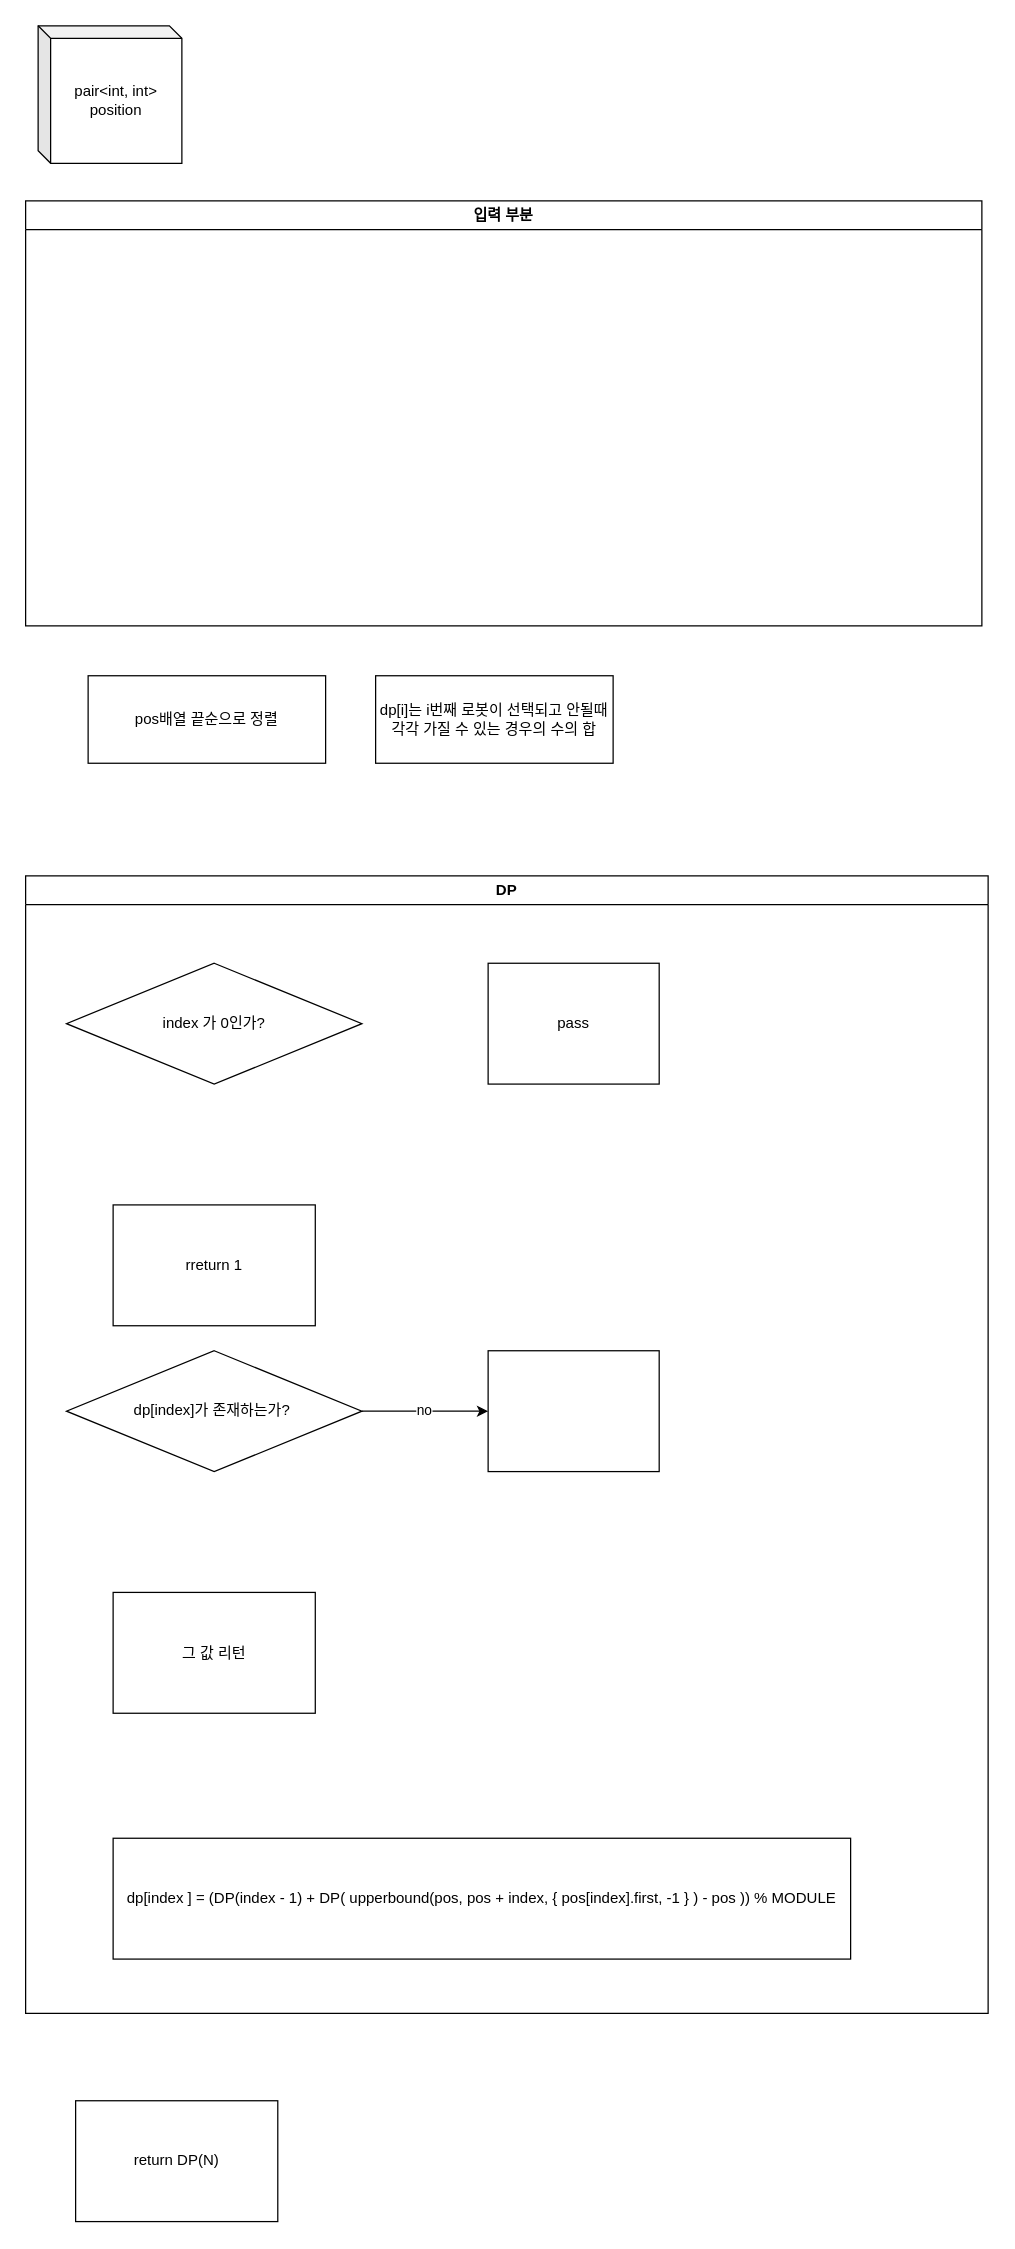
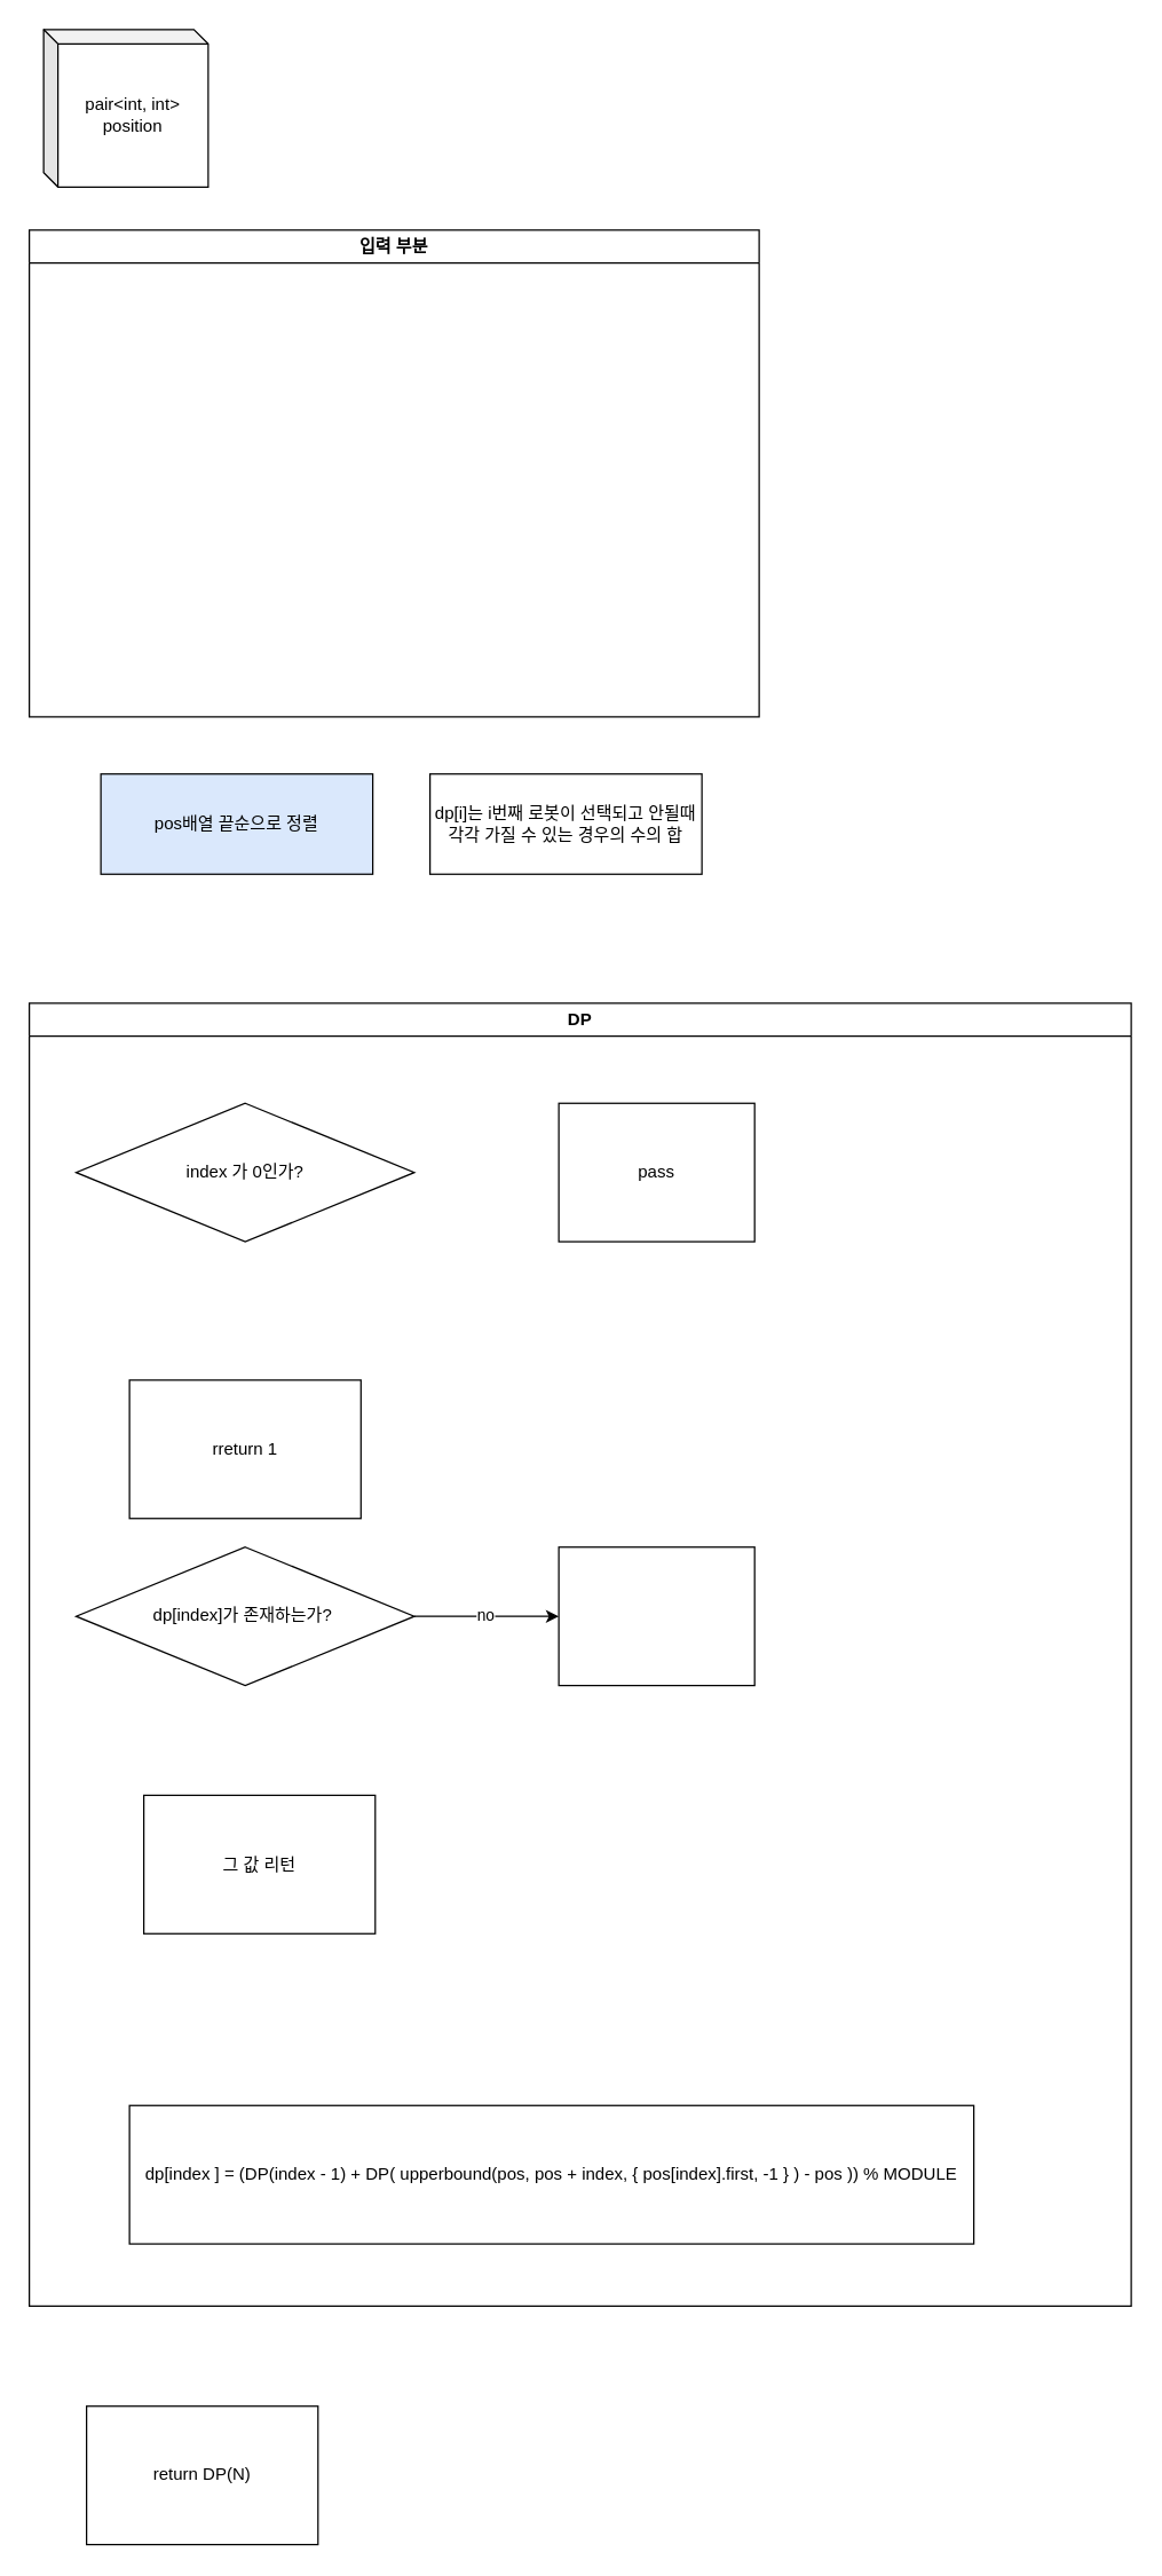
  <mxCell id="0" />
  <mxCell id="1" parent="0" />
  <mxCell id="2" value="pair&amp;lt;int, int&amp;gt; position" style="shape=cube;whiteSpace=wrap;html=1;boundedLbl=1;backgroundOutline=1;darkOpacity=0.05;darkOpacity2=0.1;size=10;" vertex="1" parent="1"><mxGeometry x="30" y="20" width="115" height="110" as="geometry" /></mxCell>
- <mxCell id="3" value="입력 부분" style="swimlane;whiteSpace=wrap;html=1;" vertex="1" parent="1"><mxGeometry x="20" y="160" width="765" height="340" as="geometry" /></mxCell>
+ <mxCell id="3" value="입력 부분" style="swimlane;whiteSpace=wrap;html=1;" vertex="1" parent="1"><mxGeometry x="20" y="160" width="510" height="340" as="geometry" /></mxCell>
  <mxCell id="4" value="DP" style="swimlane;whiteSpace=wrap;html=1;" vertex="1" parent="1"><mxGeometry x="20" y="700" width="770" height="910" as="geometry" /></mxCell>
  <mxCell id="5" value="" style="group" vertex="1" connectable="0" parent="4"><mxGeometry x="70" y="70" width="436.85" height="290" as="geometry" /></mxCell>
  <mxCell id="6" value="index 가 0인가?" style="rhombus;whiteSpace=wrap;html=1;" vertex="1" parent="5"><mxGeometry x="-37.322" width="236.373" height="96.667" as="geometry" /></mxCell>
  <mxCell id="7" value="rreturn 1" style="whiteSpace=wrap;html=1;rounded=0;" vertex="1" parent="5"><mxGeometry y="193.333" width="161.729" height="96.667" as="geometry" /></mxCell>
  <mxCell id="8" value="pass" style="whiteSpace=wrap;html=1;rounded=0;" vertex="1" parent="5"><mxGeometry x="300.003" width="136.847" height="96.667" as="geometry" /></mxCell>
  <mxCell id="9" value="" style="group" vertex="1" connectable="0" parent="4"><mxGeometry x="70" y="380" width="436.85" height="290" as="geometry" /></mxCell>
  <mxCell id="10" value="dp[index]가 존재하는가?&amp;nbsp;" style="rhombus;whiteSpace=wrap;html=1;" vertex="1" parent="9"><mxGeometry x="-37.322" width="236.373" height="96.667" as="geometry" /></mxCell>
- <mxCell id="11" value="그 값 리턴" style="whiteSpace=wrap;html=1;rounded=0;" vertex="1" parent="9"><mxGeometry y="193.333" width="161.729" height="96.667" as="geometry" /></mxCell>
+ <mxCell id="11" value="그 값 리턴" style="whiteSpace=wrap;html=1;rounded=0;" vertex="1" parent="9"><mxGeometry x="10" y="173.333" width="161.729" height="96.667" as="geometry" /></mxCell>
  <mxCell id="12" value="" style="whiteSpace=wrap;html=1;rounded=0;" vertex="1" parent="9"><mxGeometry x="300.003" width="136.847" height="96.667" as="geometry" /></mxCell>
  <mxCell id="13" value="no" style="edgeStyle=orthogonalEdgeStyle;rounded=0;orthogonalLoop=1;jettySize=auto;html=1;" edge="1" parent="9" source="10" target="12"><mxGeometry relative="1" as="geometry" /></mxCell>
- <mxCell id="14" value="pos배열 끝순으로 정렬" style="rounded=0;whiteSpace=wrap;html=1;" vertex="1" parent="1"><mxGeometry x="70" y="540" width="190" height="70" as="geometry" /></mxCell>
+ <mxCell id="14" value="pos배열 끝순으로 정렬" style="rounded=0;whiteSpace=wrap;html=1;fillColor=#dae8fc;" vertex="1" parent="1"><mxGeometry x="70" y="540" width="190" height="70" as="geometry" /></mxCell>
  <mxCell id="15" value="dp[i]는 i번째 로봇이 선택되고 안될때 각각 가질 수 있는 경우의 수의 합" style="rounded=0;whiteSpace=wrap;html=1;" vertex="1" parent="1"><mxGeometry x="300" y="540" width="190" height="70" as="geometry" /></mxCell>
  <mxCell id="16" value="dp[index ] = (DP(index - 1) + DP( upperbound(pos, pos + index, { pos[index].first, -1 } ) - pos )) % MODULE" style="whiteSpace=wrap;html=1;rounded=0;" vertex="1" parent="1"><mxGeometry x="90" y="1470" width="590" height="96.67" as="geometry" /></mxCell>
  <mxCell id="17" value="return DP(N)" style="whiteSpace=wrap;html=1;rounded=0;" vertex="1" parent="1"><mxGeometry x="60" y="1680.003" width="161.729" height="96.667" as="geometry" /></mxCell>
